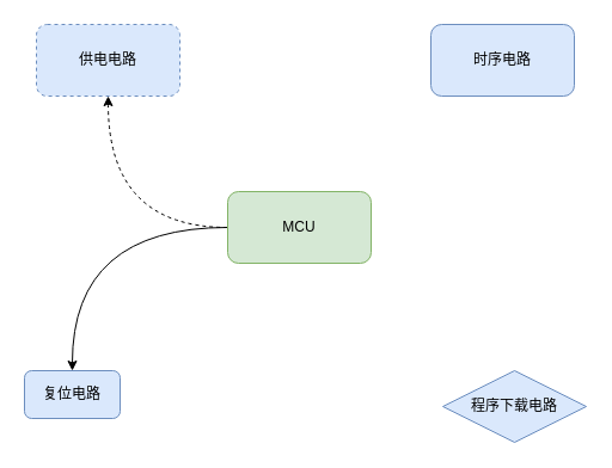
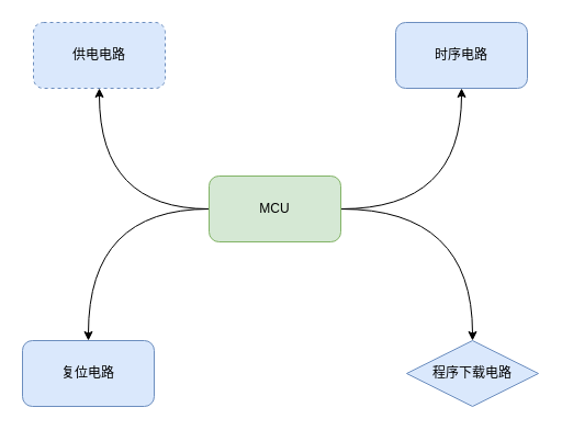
  <mxCell id="0" />
  <mxCell id="1" parent="0" />
- <mxCell id="2" value="" style="edgeStyle=orthogonalEdgeStyle;rounded=0;orthogonalLoop=1;jettySize=auto;html=1;curved=1;dashed=1;" edge="1" parent="1" source="6" target="7"><mxGeometry relative="1" as="geometry" /></mxCell>
+ <mxCell id="2" value="" style="edgeStyle=orthogonalEdgeStyle;rounded=0;orthogonalLoop=1;jettySize=auto;html=1;curved=1;" edge="1" parent="1" source="6" target="7"><mxGeometry relative="1" as="geometry" /></mxCell>
+ <mxCell id="3" value="" style="edgeStyle=orthogonalEdgeStyle;rounded=0;orthogonalLoop=1;jettySize=auto;html=1;curved=1;" edge="1" parent="1" source="6" target="8"><mxGeometry relative="1" as="geometry" /></mxCell>
  <mxCell id="4" value="" style="edgeStyle=orthogonalEdgeStyle;rounded=0;orthogonalLoop=1;jettySize=auto;html=1;curved=1;" edge="1" parent="1" source="6" target="9"><mxGeometry relative="1" as="geometry" /></mxCell>
+ <mxCell id="5" value="" style="edgeStyle=orthogonalEdgeStyle;rounded=0;orthogonalLoop=1;jettySize=auto;html=1;curved=1;" edge="1" parent="1" source="6" target="10"><mxGeometry relative="1" as="geometry" /></mxCell>
  <mxCell id="6" value="MCU" style="rounded=1;whiteSpace=wrap;html=1;fillColor=#d5e8d4;strokeColor=#82b366;" vertex="1" parent="1"><mxGeometry x="190" y="160" width="120" height="60" as="geometry" /></mxCell>
  <mxCell id="7" value="供电电路" style="rounded=1;whiteSpace=wrap;html=1;fillColor=#dae8fc;strokeColor=#6c8ebf;dashed=1;" vertex="1" parent="1"><mxGeometry x="30" y="20" width="120" height="60" as="geometry" /></mxCell>
  <mxCell id="8" value="时序电路" style="whiteSpace=wrap;html=1;rounded=1;fillColor=#dae8fc;strokeColor=#6c8ebf;" vertex="1" parent="1"><mxGeometry x="360" y="20" width="120" height="60" as="geometry" /></mxCell>
- <mxCell id="9" value="复位电路" style="rounded=1;whiteSpace=wrap;html=1;fillColor=#dae8fc;strokeColor=#6c8ebf;" vertex="1" parent="1"><mxGeometry x="20" y="310" width="80" height="40" as="geometry" /></mxCell>
+ <mxCell id="9" value="复位电路" style="rounded=1;whiteSpace=wrap;html=1;fillColor=#dae8fc;strokeColor=#6c8ebf;" vertex="1" parent="1"><mxGeometry x="20" y="310" width="120" height="60" as="geometry" /></mxCell>
  <mxCell id="10" value="程序下载电路" style="rhombus;whiteSpace=wrap;html=1;fillColor=#dae8fc;strokeColor=#6c8ebf;" vertex="1" parent="1"><mxGeometry x="370" y="310" width="120" height="60" as="geometry" /></mxCell>
